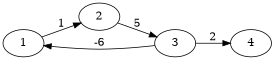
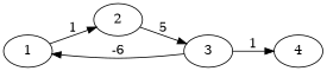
  digraph {
    rankdir=LR
    1
    2
    3
    4
    1 -> 2 [label=1]
    2 -> 3 [label=5]
    3 -> 1 [label=-6]
-   3 -> 4 [label=2]
+   3 -> 4 [label=1]
  }
